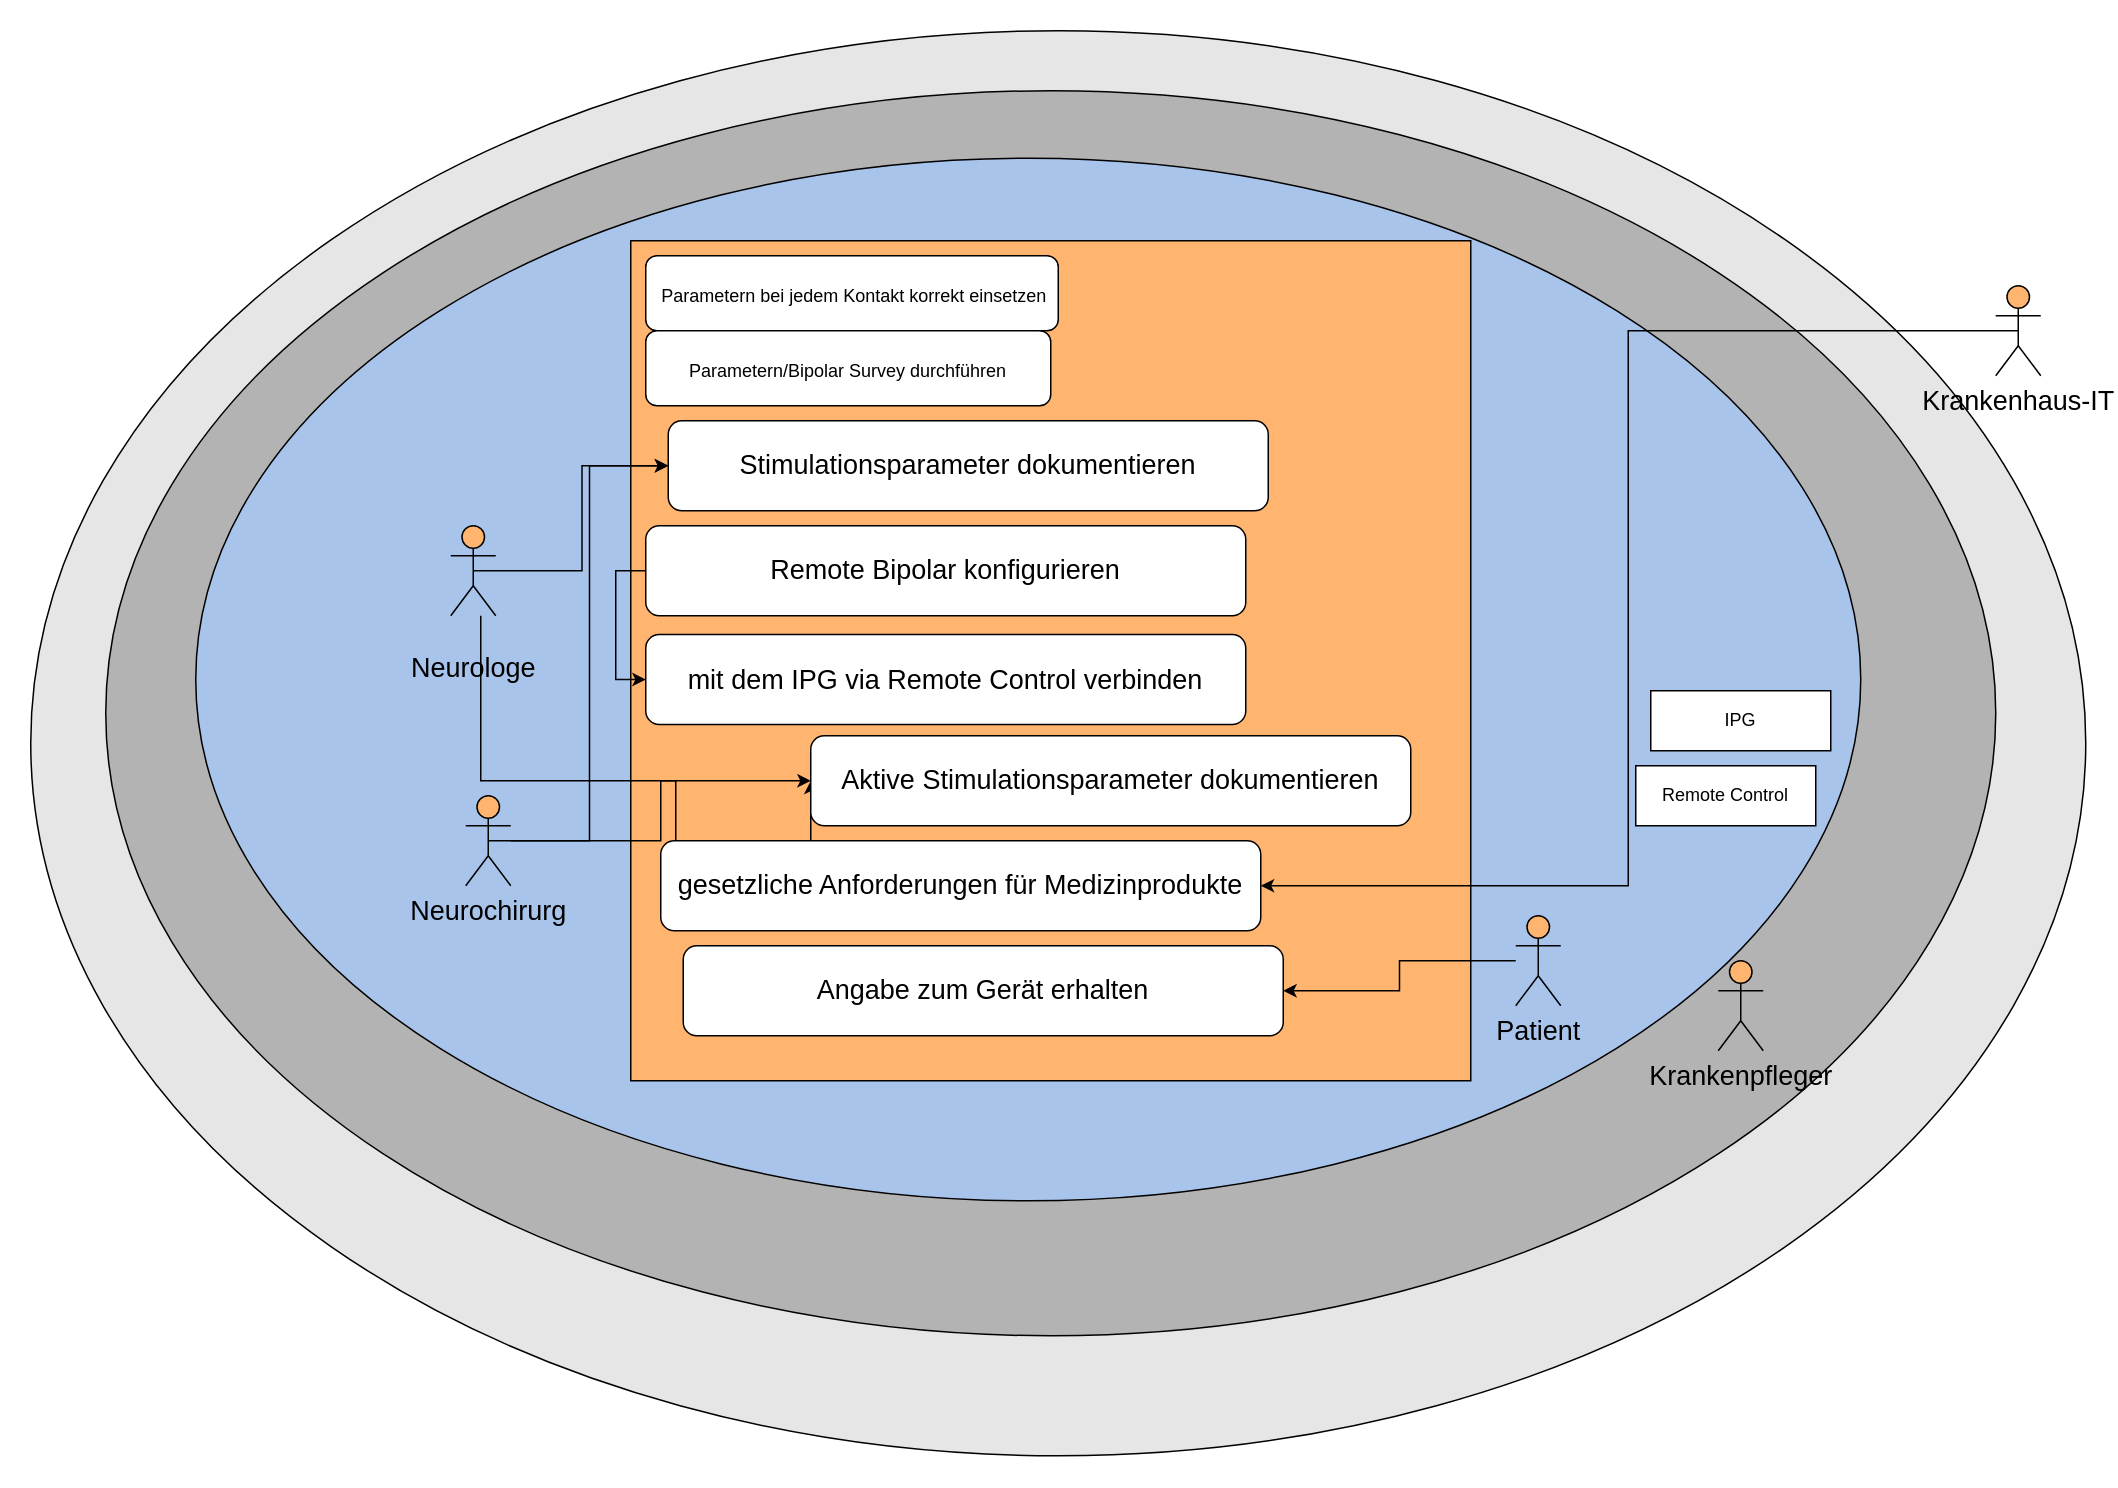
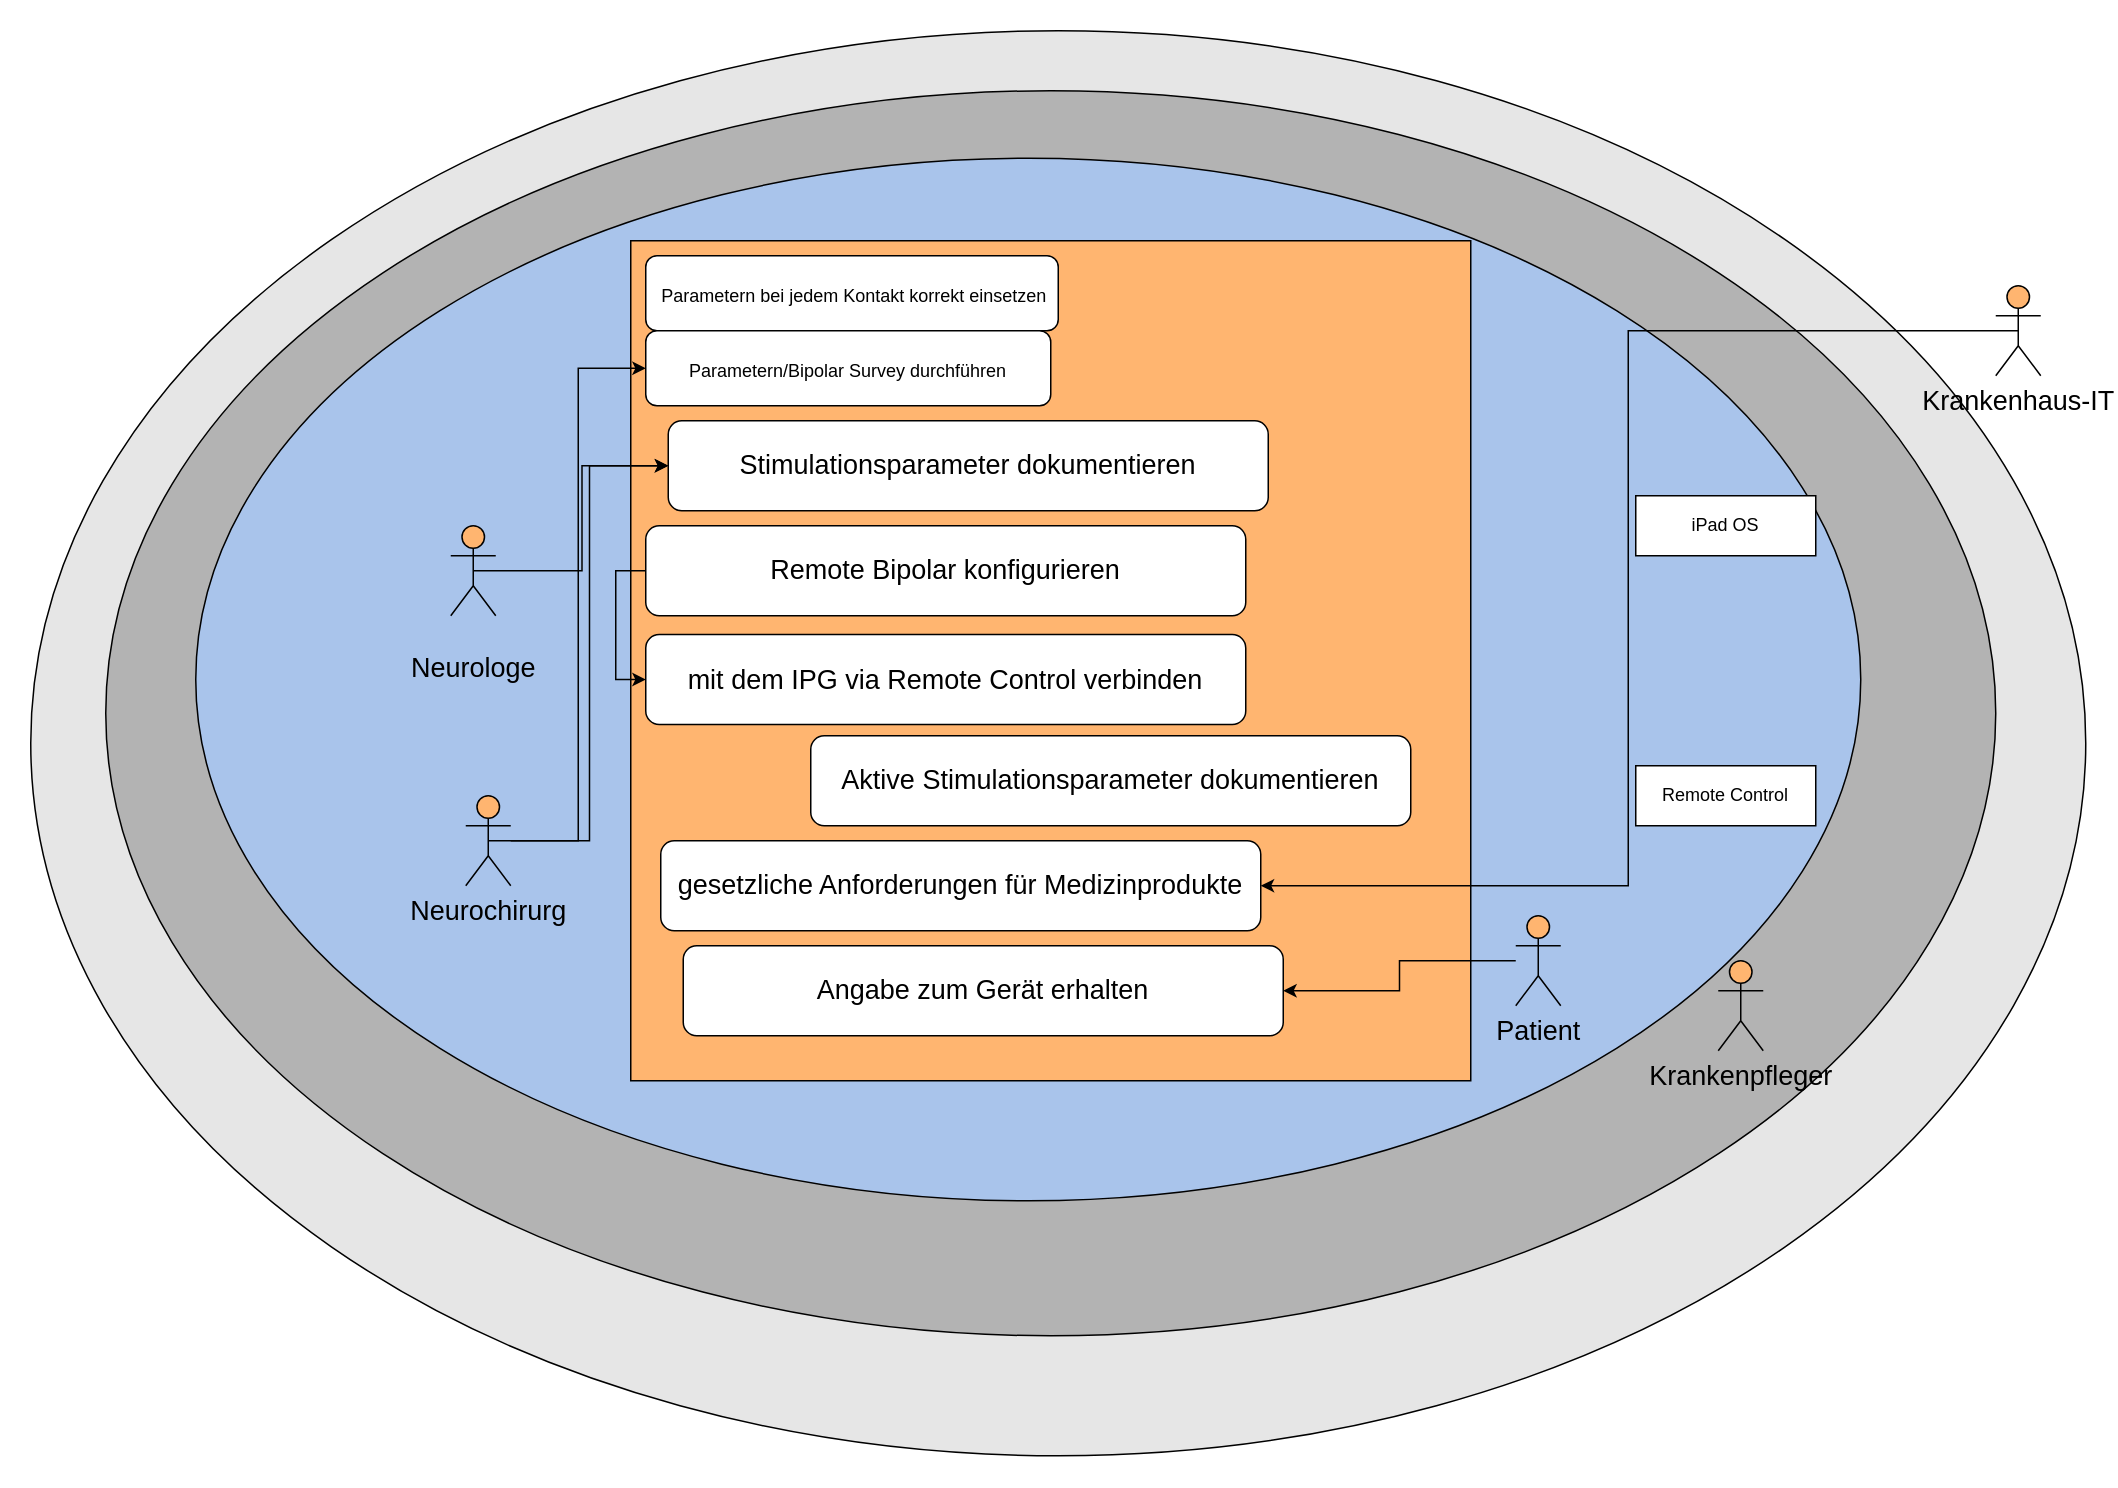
  <mxCell id="0" />
  <mxCell id="1" parent="0" />
  <mxCell id="2" value="" style="ellipse;whiteSpace=wrap;html=1;fillColor=#E6E6E6;" vertex="1" parent="1"><mxGeometry x="20" y="20" width="1370" height="950" as="geometry" /></mxCell>
  <mxCell id="3" value="" style="ellipse;whiteSpace=wrap;html=1;fillColor=#B3B3B3;" vertex="1" parent="1"><mxGeometry x="70" y="60" width="1260" height="830" as="geometry" /></mxCell>
  <mxCell id="4" value="" style="ellipse;whiteSpace=wrap;html=1;fillColor=#A9C4EB;" vertex="1" parent="1"><mxGeometry x="130" y="105" width="1110" height="695" as="geometry" /></mxCell>
  <mxCell id="5" value="" style="whiteSpace=wrap;html=1;aspect=fixed;fontSize=36;fillColor=#FFB570;" vertex="1" parent="1"><mxGeometry x="420" y="160" width="560" height="560" as="geometry" /></mxCell>
  <mxCell id="6" style="edgeStyle=orthogonalEdgeStyle;rounded=0;orthogonalLoop=1;jettySize=auto;html=1;exitX=0.5;exitY=0.5;exitDx=0;exitDy=0;exitPerimeter=0;entryX=0;entryY=0.5;entryDx=0;entryDy=0;fontSize=18;" edge="1" parent="1" source="9" target="19"><mxGeometry relative="1" as="geometry" /></mxCell>
- <mxCell id="7" style="edgeStyle=orthogonalEdgeStyle;rounded=0;orthogonalLoop=1;jettySize=auto;html=1;fontSize=12;entryX=0;entryY=0.5;entryDx=0;entryDy=0;" edge="1" parent="1" source="9" target="22"><mxGeometry relative="1" as="geometry"><Array as="points"><mxPoint x="320" y="520" /><mxPoint x="450" y="520" /><mxPoint x="450" y="590" /></Array></mxGeometry></mxCell>
  <mxCell id="8" style="edgeStyle=orthogonalEdgeStyle;rounded=0;orthogonalLoop=1;jettySize=auto;html=1;exitX=0;exitY=0.5;exitDx=0;exitDy=0;entryX=0;entryY=0.5;entryDx=0;entryDy=0;fontSize=12;" edge="1" parent="1" source="20" target="21"><mxGeometry relative="1" as="geometry" /></mxCell>
  <mxCell id="9" value="&lt;font style=&quot;font-size: 18px&quot;&gt;Neurologe&lt;/font&gt;" style="shape=umlActor;verticalLabelPosition=bottom;verticalAlign=top;html=1;outlineConnect=0;fontSize=36;fillColor=#FFB570;" vertex="1" parent="1"><mxGeometry x="300" y="350" width="30" height="60" as="geometry" /></mxCell>
- <mxCell id="10" style="edgeStyle=orthogonalEdgeStyle;rounded=0;orthogonalLoop=1;jettySize=auto;html=1;fontSize=18;" edge="1" parent="1" source="12" target="22"><mxGeometry relative="1" as="geometry" /></mxCell>
+ <mxCell id="10" style="edgeStyle=orthogonalEdgeStyle;rounded=0;orthogonalLoop=1;jettySize=auto;html=1;entryX=0;entryY=0.5;entryDx=0;entryDy=0;fontSize=18;" edge="1" parent="1" source="12" target="18"><mxGeometry relative="1" as="geometry" /></mxCell>
  <mxCell id="11" style="edgeStyle=orthogonalEdgeStyle;rounded=0;orthogonalLoop=1;jettySize=auto;html=1;exitX=0.5;exitY=0.5;exitDx=0;exitDy=0;exitPerimeter=0;entryX=0;entryY=0.5;entryDx=0;entryDy=0;fontSize=18;" edge="1" parent="1" source="12" target="19"><mxGeometry relative="1" as="geometry" /></mxCell>
  <mxCell id="12" value="Neurochirurg" style="shape=umlActor;verticalLabelPosition=bottom;verticalAlign=top;html=1;outlineConnect=0;fontSize=18;fillColor=#FFB570;" vertex="1" parent="1"><mxGeometry x="310" y="530" width="30" height="60" as="geometry" /></mxCell>
  <mxCell id="13" style="edgeStyle=orthogonalEdgeStyle;rounded=0;orthogonalLoop=1;jettySize=auto;html=1;entryX=1;entryY=0.5;entryDx=0;entryDy=0;fontSize=12;" edge="1" parent="1" source="14" target="24"><mxGeometry relative="1" as="geometry" /></mxCell>
  <mxCell id="14" value="Patient" style="shape=umlActor;verticalLabelPosition=bottom;verticalAlign=top;html=1;outlineConnect=0;fontSize=18;fillColor=#FFB570;" vertex="1" parent="1"><mxGeometry x="1010" y="610" width="30" height="60" as="geometry" /></mxCell>
  <mxCell id="15" style="edgeStyle=orthogonalEdgeStyle;rounded=0;orthogonalLoop=1;jettySize=auto;html=1;exitX=0.5;exitY=0.5;exitDx=0;exitDy=0;exitPerimeter=0;entryX=1;entryY=0.5;entryDx=0;entryDy=0;fontSize=12;" edge="1" parent="1" source="16" target="23"><mxGeometry relative="1" as="geometry" /></mxCell>
  <mxCell id="16" value="Krankenhaus-IT" style="shape=umlActor;verticalLabelPosition=bottom;verticalAlign=top;html=1;outlineConnect=0;fontSize=18;fillColor=#FFB570;" vertex="1" parent="1"><mxGeometry x="1330" y="190" width="30" height="60" as="geometry" /></mxCell>
  <mxCell id="17" value="&lt;font style=&quot;font-size: 12px&quot;&gt;&amp;nbsp;Parametern bei jedem Kontakt korrekt einsetzen&lt;/font&gt;" style="rounded=1;whiteSpace=wrap;html=1;fontSize=18;fillColor=#FFFFFF;" vertex="1" parent="1"><mxGeometry x="430" y="170" width="275" height="50" as="geometry" /></mxCell>
  <mxCell id="18" value="&lt;font style=&quot;font-size: 12px&quot;&gt;Parametern/Bipolar Survey durchführen&lt;/font&gt;" style="rounded=1;whiteSpace=wrap;html=1;fontSize=18;fillColor=#FFFFFF;" vertex="1" parent="1"><mxGeometry x="430" y="220" width="270" height="50" as="geometry" /></mxCell>
  <mxCell id="19" value="Stimulationsparameter dokumentieren" style="rounded=1;whiteSpace=wrap;html=1;fontSize=18;fillColor=#FFFFFF;" vertex="1" parent="1"><mxGeometry x="445" y="280" width="400" height="60" as="geometry" /></mxCell>
  <mxCell id="20" value="Remote Bipolar konfigurieren" style="rounded=1;whiteSpace=wrap;html=1;fontSize=18;fillColor=#FFFFFF;" vertex="1" parent="1"><mxGeometry x="430" y="350" width="400" height="60" as="geometry" /></mxCell>
  <mxCell id="21" value="mit dem IPG via Remote Control verbinden" style="rounded=1;whiteSpace=wrap;html=1;fontSize=18;fillColor=#FFFFFF;" vertex="1" parent="1"><mxGeometry x="430" y="422.5" width="400" height="60" as="geometry" /></mxCell>
  <mxCell id="22" value="Aktive Stimulationsparameter dokumentieren" style="rounded=1;whiteSpace=wrap;html=1;fontSize=18;fillColor=#FFFFFF;" vertex="1" parent="1"><mxGeometry x="540" y="490" width="400" height="60" as="geometry" /></mxCell>
  <mxCell id="23" value="gesetzliche Anforderungen für Medizinprodukte" style="rounded=1;whiteSpace=wrap;html=1;fontSize=18;fillColor=#FFFFFF;" vertex="1" parent="1"><mxGeometry x="440" y="560" width="400" height="60" as="geometry" /></mxCell>
  <mxCell id="24" value="Angabe zum Gerät erhalten" style="rounded=1;whiteSpace=wrap;html=1;fontSize=18;fillColor=#FFFFFF;" vertex="1" parent="1"><mxGeometry x="455" y="630" width="400" height="60" as="geometry" /></mxCell>
- <mxCell id="25" value="IPG" style="rounded=0;whiteSpace=wrap;html=1;fontSize=12;fillColor=#FFFFFF;" vertex="1" parent="1"><mxGeometry x="1100" y="460" width="120" height="40" as="geometry" /></mxCell>
  <mxCell id="26" value="Remote Control" style="rounded=0;whiteSpace=wrap;html=1;fontSize=12;fillColor=#FFFFFF;" vertex="1" parent="1"><mxGeometry x="1090" y="510" width="120" height="40" as="geometry" /></mxCell>
+ <mxCell id="27" value="iPad OS" style="rounded=0;whiteSpace=wrap;html=1;fontSize=12;fillColor=#FFFFFF;" vertex="1" parent="1"><mxGeometry x="1090" y="330" width="120" height="40" as="geometry" /></mxCell>
  <mxCell id="28" value="Krankenpfleger" style="shape=umlActor;verticalLabelPosition=bottom;verticalAlign=top;html=1;outlineConnect=0;fontSize=18;fillColor=#FFB570;" vertex="1" parent="1"><mxGeometry x="1145" y="640" width="30" height="60" as="geometry" /></mxCell>
